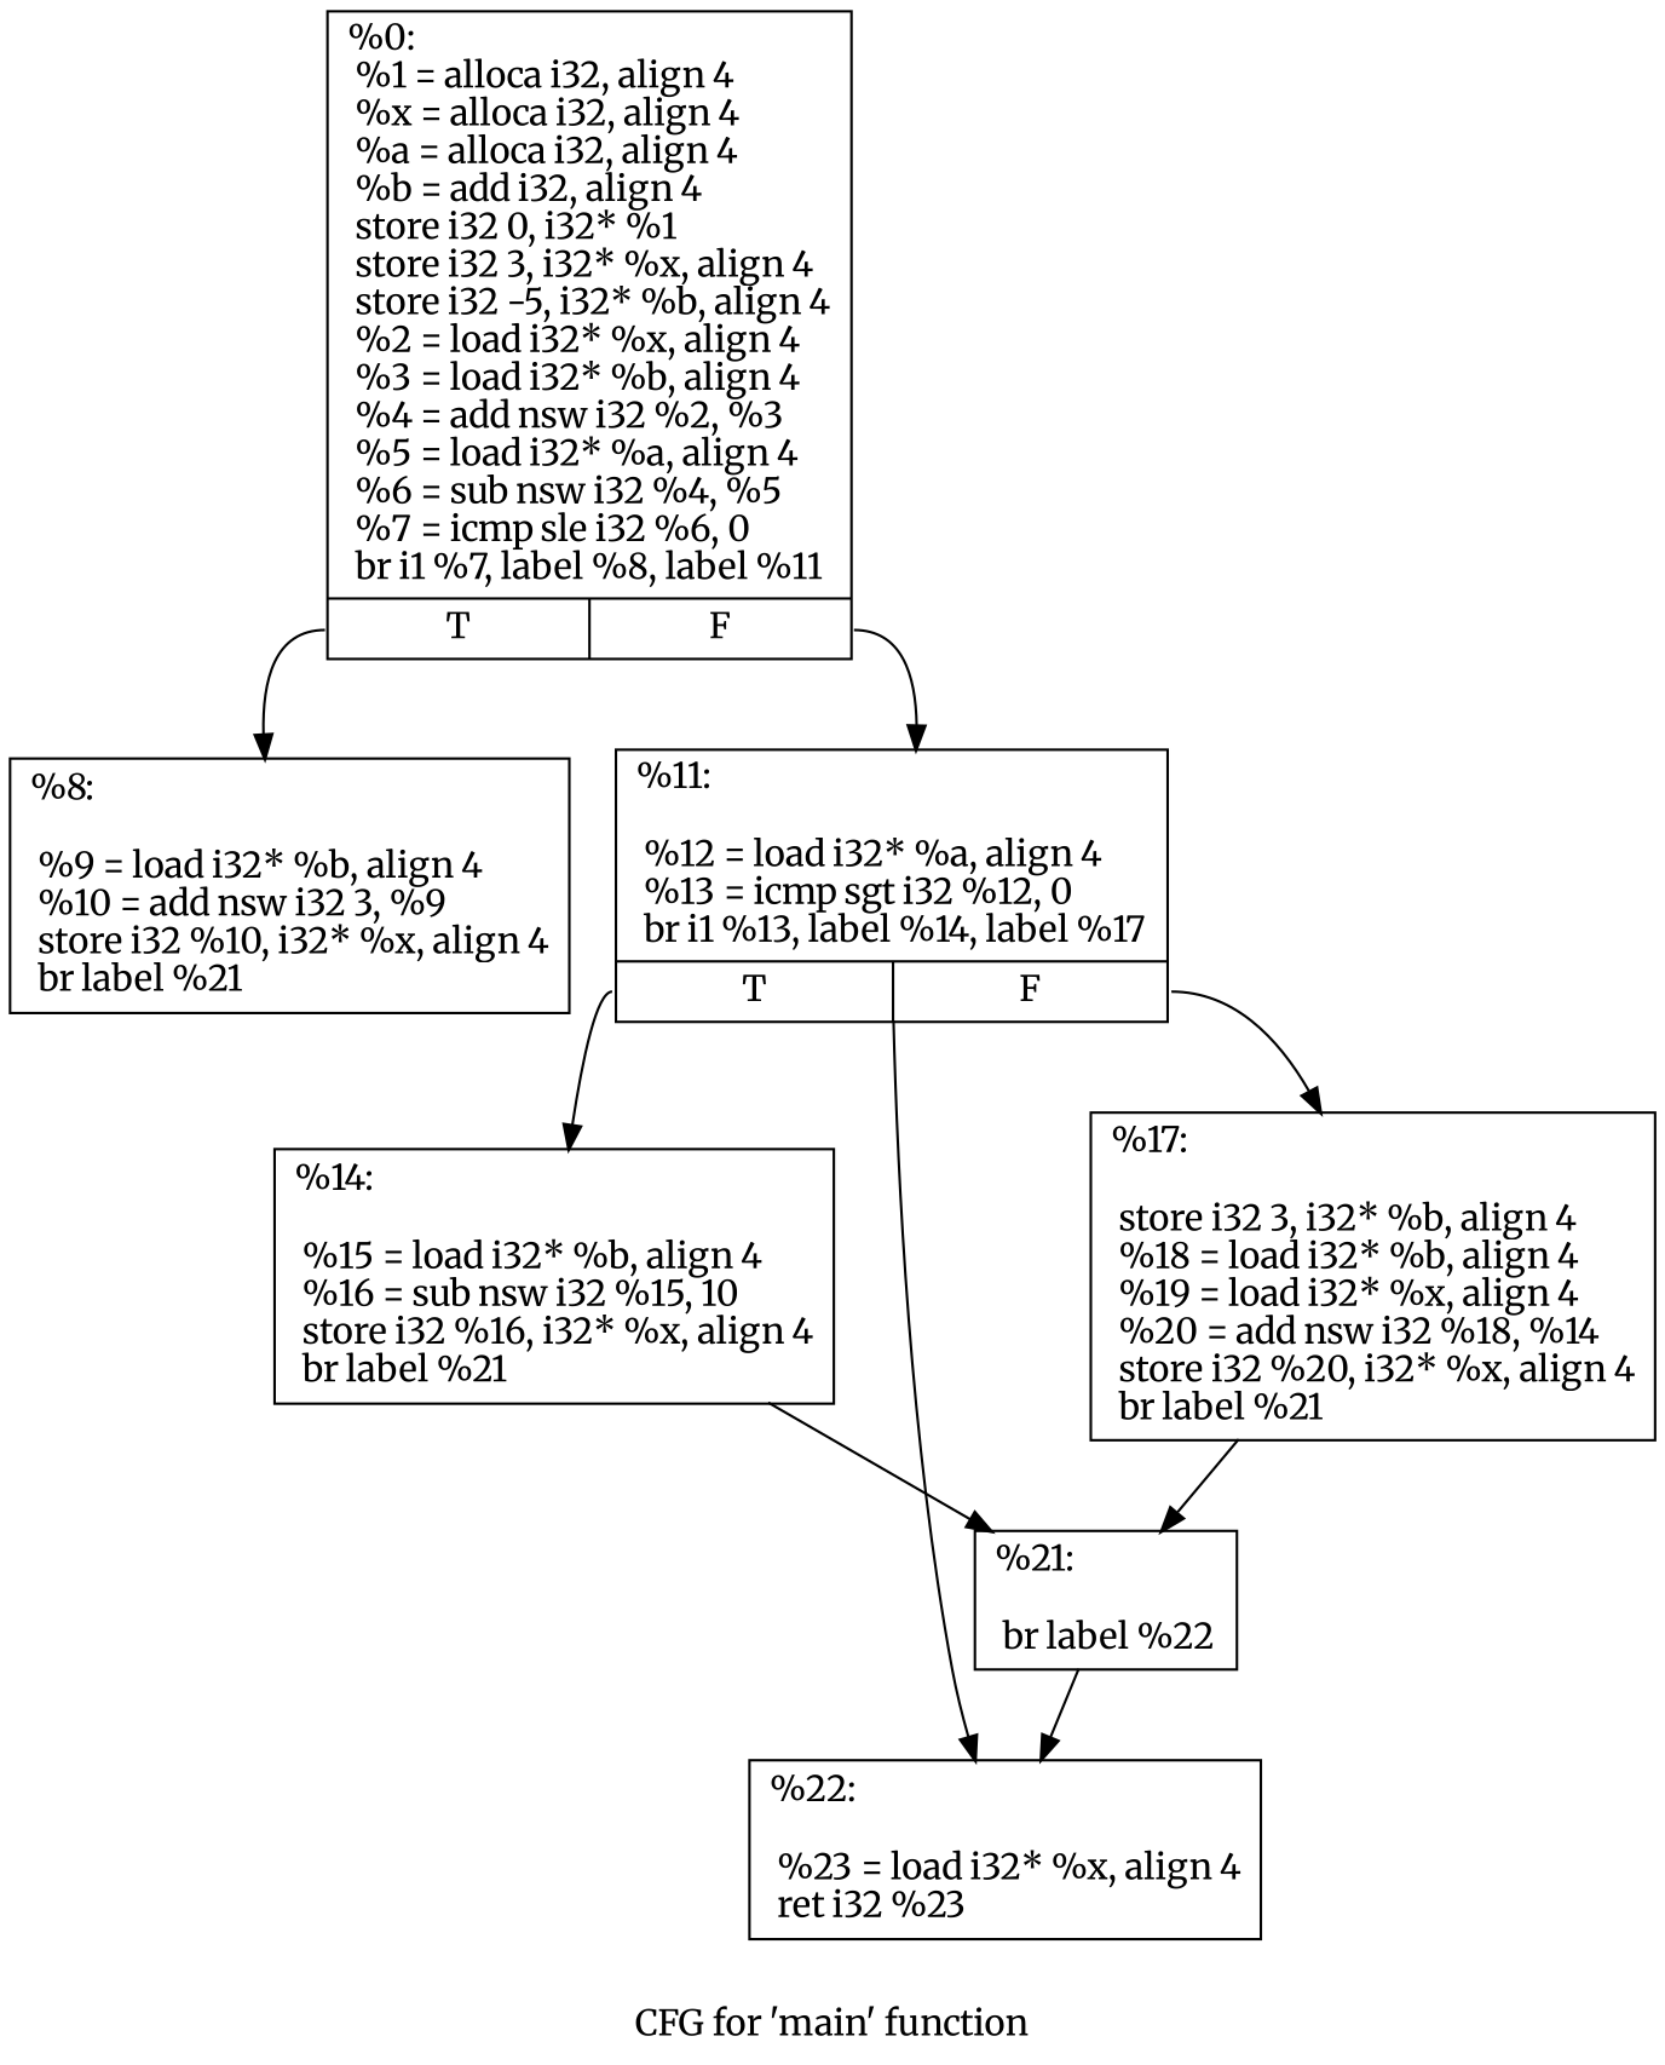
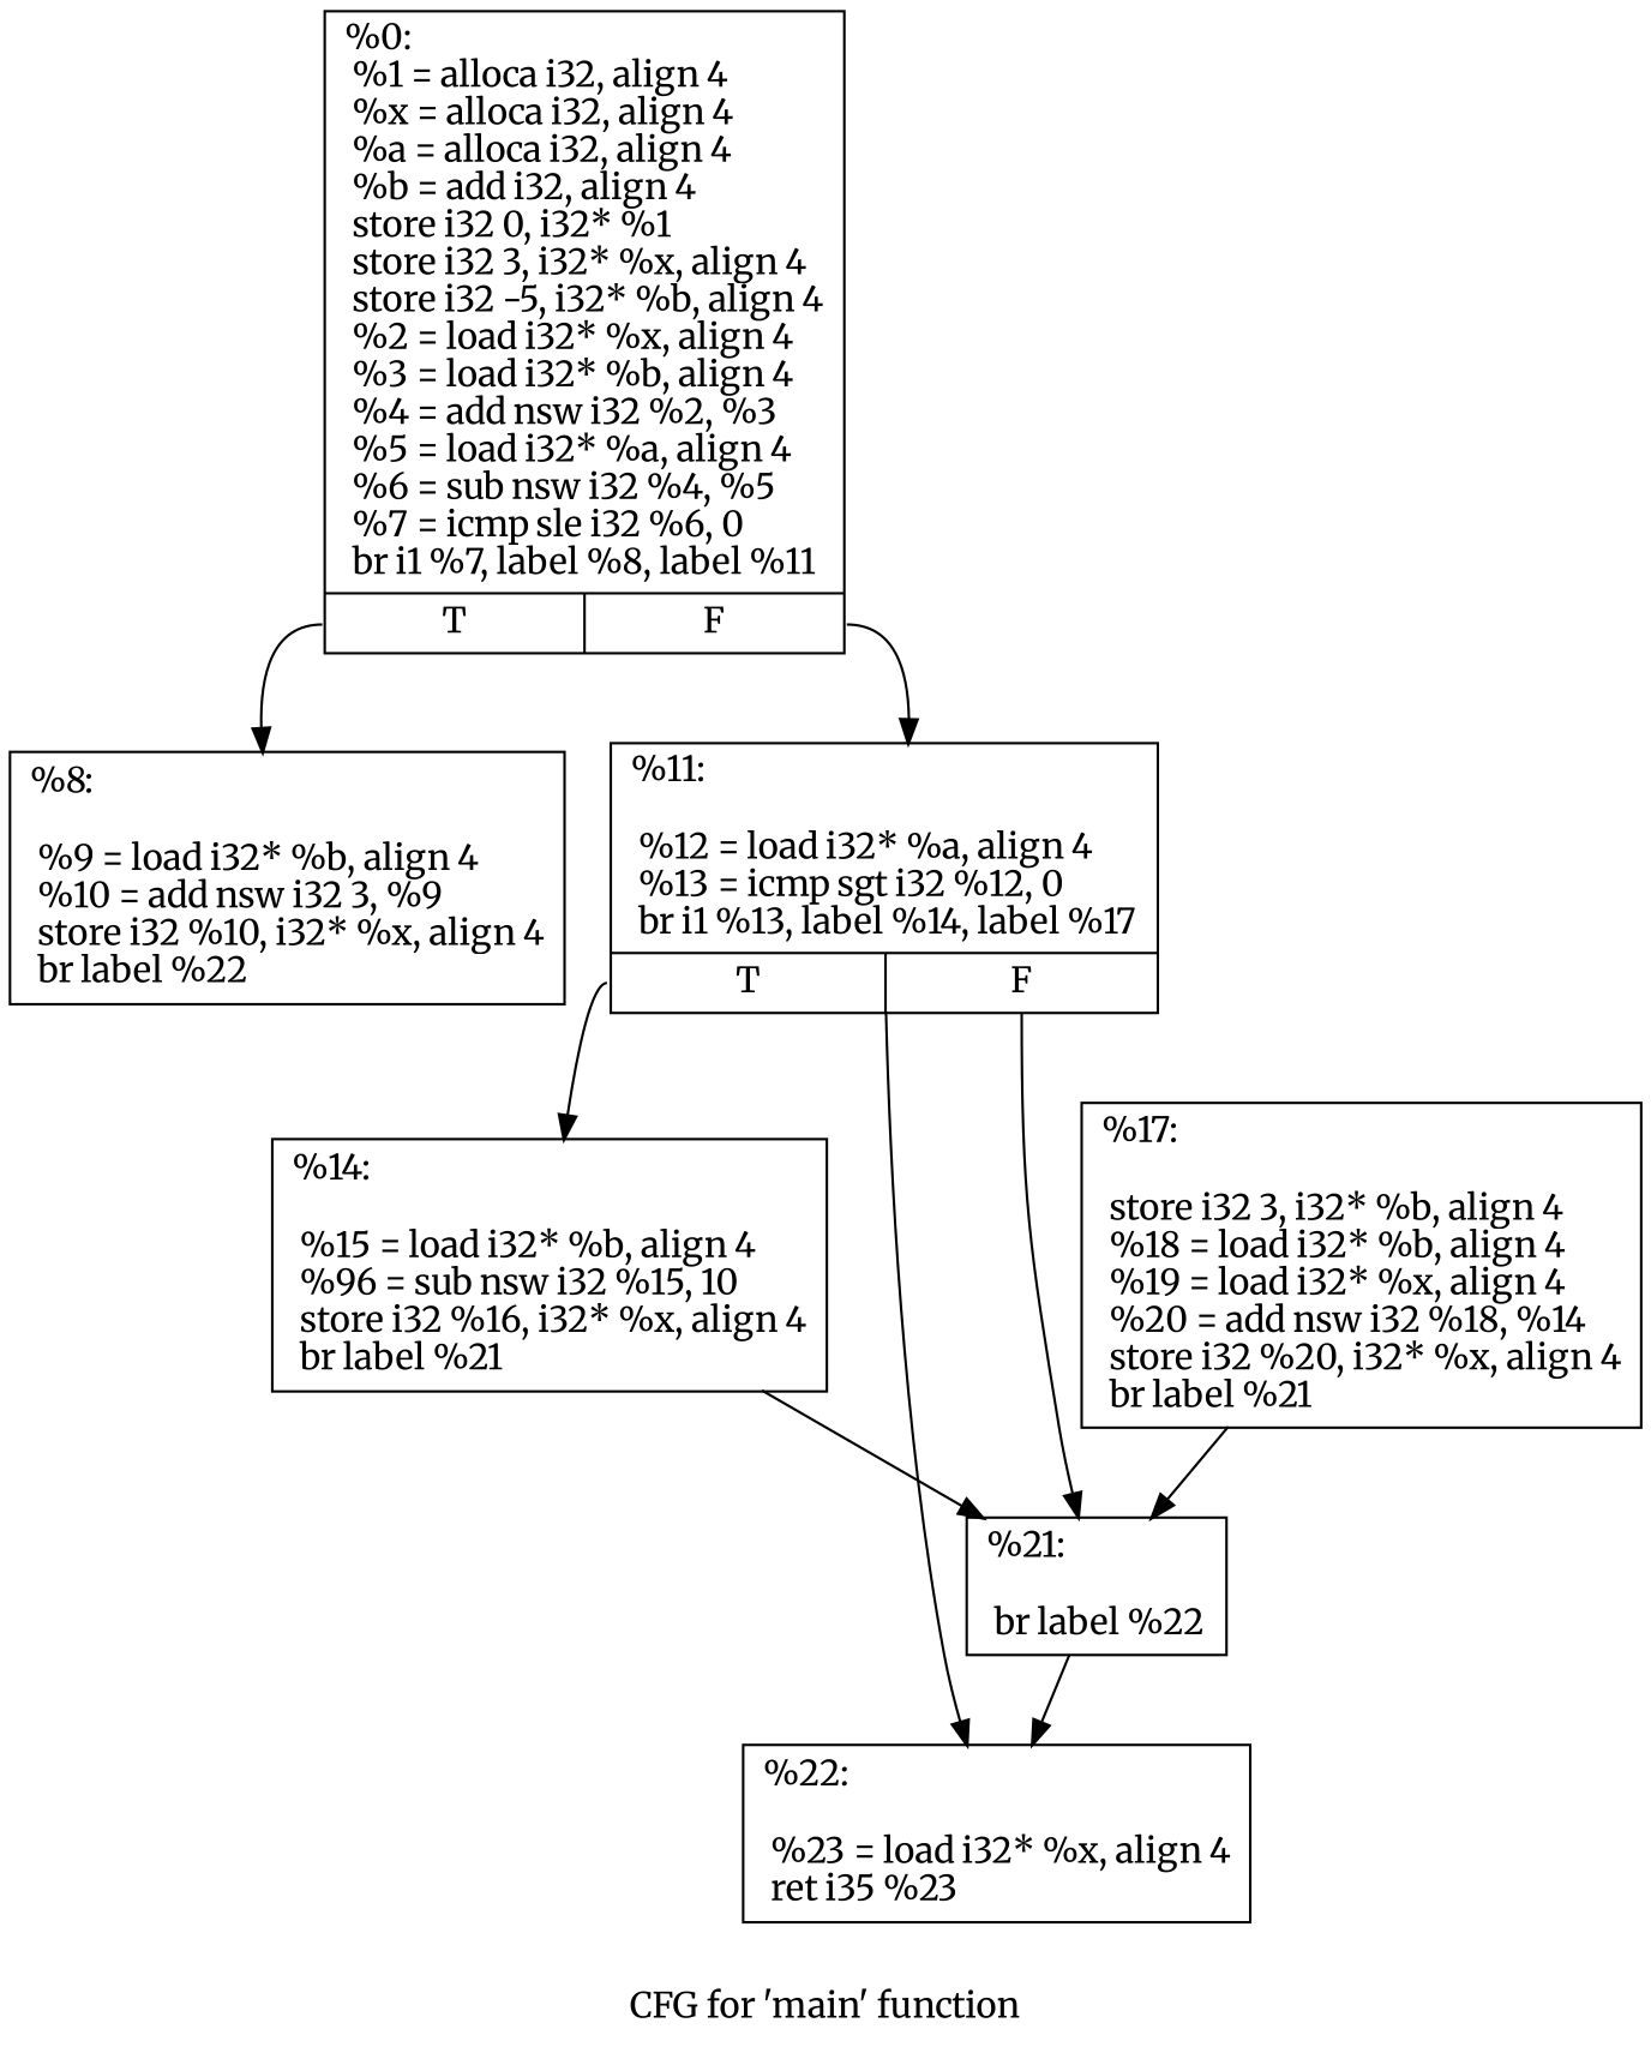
  digraph {
    fontname=Merriweather
    label="CFG for 'main' function"
    node [fontname=Merriweather shape=record]
    edge [fontname=Merriweather]
    n1 [label="{%0:\l  %1 = alloca i32, align 4\l  %x = alloca i32, align 4\l  %a = alloca i32, align 4\l  %b = add i32, align 4\l  store i32 0, i32* %1\l  store i32 3, i32* %x, align 4\l  store i32 -5, i32* %b, align 4\l  %2 = load i32* %x, align 4\l  %3 = load i32* %b, align 4\l  %4 = add nsw i32 %2, %3\l  %5 = load i32* %a, align 4\l  %6 = sub nsw i32 %4, %5\l  %7 = icmp sle i32 %6, 0\l  br i1 %7, label %8, label %11\l|{<s0>T|<s1>F}}"]
-   n2 [label="{%8:\l\l  %9 = load i32* %b, align 4\l  %10 = add nsw i32 3, %9\l  store i32 %10, i32* %x, align 4\l  br label %21\l}"]
+   n2 [label="{%8:\l\l  %9 = load i32* %b, align 4\l  %10 = add nsw i32 3, %9\l  store i32 %10, i32* %x, align 4\l  br label %22\l}"]
    n3 [label="{%11:\l\l  %12 = load i32* %a, align 4\l  %13 = icmp sgt i32 %12, 0\l  br i1 %13, label %14, label %17\l|{<s0>T|<s1>F}}"]
-   n4 [label="{%22:\l\l  %23 = load i32* %x, align 4\l  ret i32 %23\l}"]
-   n5 [label="{%14:\l\l  %15 = load i32* %b, align 4\l  %16 = sub nsw i32 %15, 10\l  store i32 %16, i32* %x, align 4\l  br label %21\l}"]
+   n4 [label="{%22:\l\l  %23 = load i32* %x, align 4\l  ret i35 %23\l}"]
+   n5 [label="{%14:\l\l  %15 = load i32* %b, align 4\l  %96 = sub nsw i32 %15, 10\l  store i32 %16, i32* %x, align 4\l  br label %21\l}"]
    n6 [label="{%17:\l\l  store i32 3, i32* %b, align 4\l  %18 = load i32* %b, align 4\l  %19 = load i32* %x, align 4\l  %20 = add nsw i32 %18, %14\l  store i32 %20, i32* %x, align 4\l  br label %21\l}"]
    n7 [label="{%21:\l\l  br label %22\l}"]
    n1 -> n2 [tailport=s0]
    n1 -> n3 [tailport=s1]
    n3 -> n4
    n3 -> n5 [tailport=s0]
-   n3 -> n6 [tailport=s1]
+   n3 -> n7 [tailport=s1]
    n5 -> n7
    n6 -> n7
    n7 -> n4
  }
